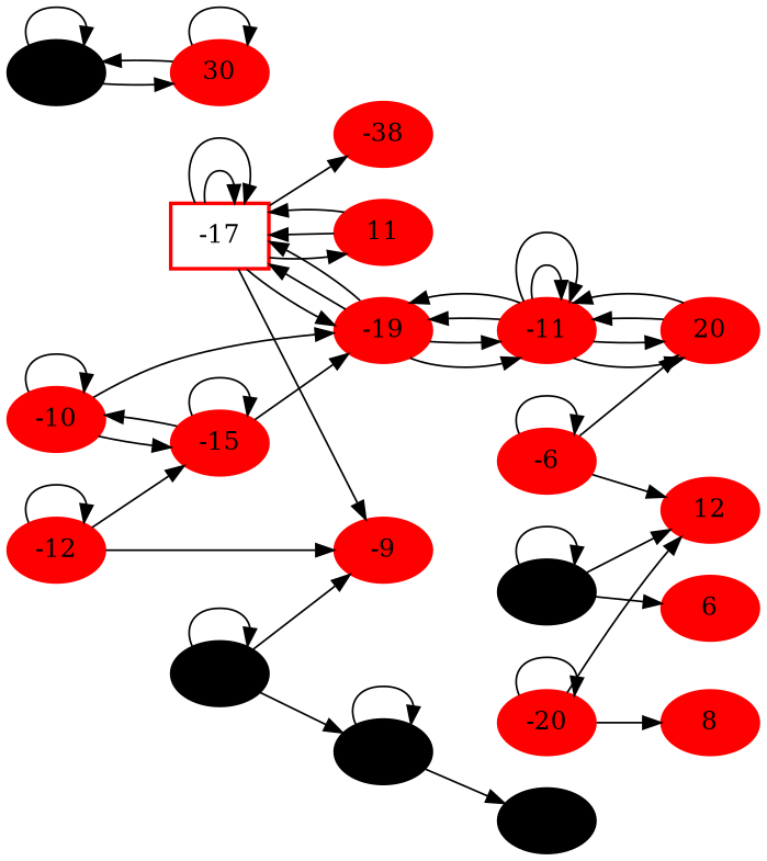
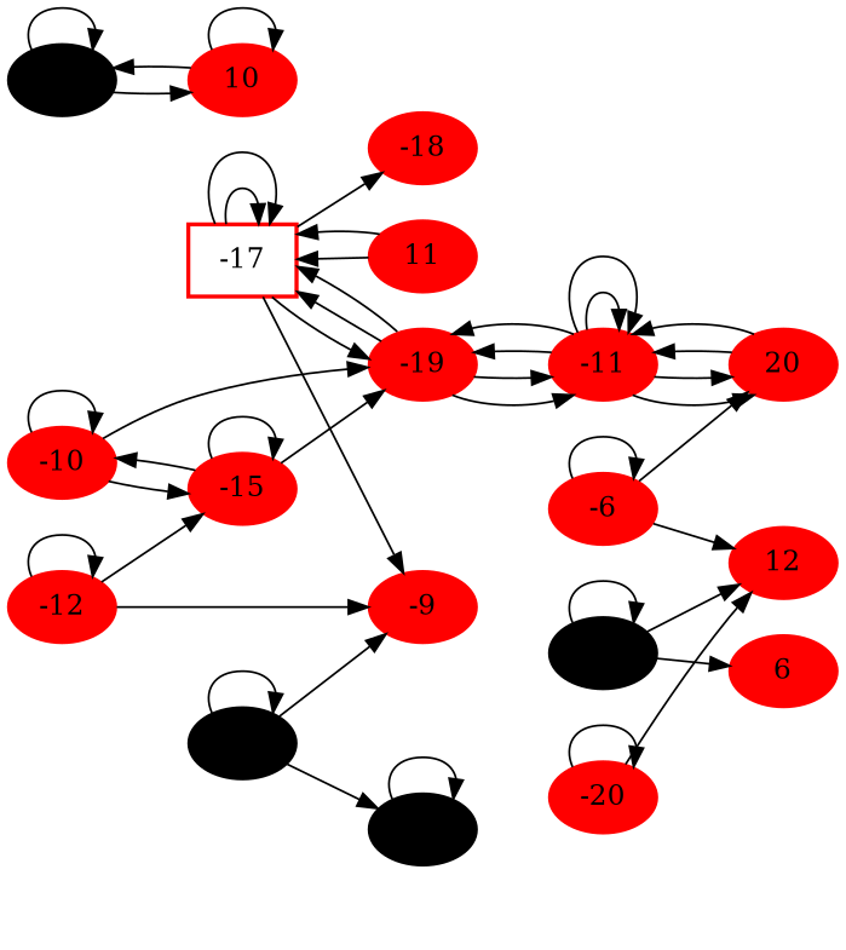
  digraph {
    rankdir=LR
    node [color="2.000000 2.000000 2.000000" style=filled]
    -17 [color="1.700000 1.700000 1.700000" shape=box style=bold]
    11
    -19
    -9
-   -18 [color="1.700000 1.700000 1.700000" label=-38]
+   -18 [color="1.700000 1.700000 1.700000"]
    -11
    20
    -3 [color="0.000000 0.000000 0.000000"]
    6
    12
    -6
    -20
-   8
    -8 [color="0.000000 0.000000 0.000000"]
-   10 [label=30]
+   10
    -10
    -15
    -12
    15 [color="0.000000 0.000000 0.000000"]
-   16 [color="0.000000 0.000000 0.000000"]
    -5 [color="0.000000 0.000000 0.000000"]
    -17 -> -17
    -17 -> -17
-   -17 -> 11
    -17 -> -19
    -17 -> -9
    -17 -> -18
    11 -> -17
    11 -> -17
    -19 -> -17
    -19 -> -17
    -19 -> -11
    -19 -> -11
    -11 -> -19
    -11 -> -19
    -11 -> -11
    -11 -> -11
    -11 -> 20
    -11 -> 20
    20 -> -11
    20 -> -11
    -3 -> -3
    -3 -> 6
    -3 -> 12
    -6 -> 20
    -6 -> 12
    -6 -> -6
    -20 -> 12
    -20 -> -20
-   -20 -> 8
    -8 -> -8
    -8 -> 10
    10 -> -8
    10 -> 10
    -10 -> -19
    -10 -> -10
    -10 -> -15
    -15 -> -19
    -15 -> -10
    -15 -> -15
    -12 -> -9
    -12 -> -15
    -12 -> -12
    15 -> 15
-   15 -> 16
    -5 -> -9
    -5 -> 15
    -5 -> -5
  }
